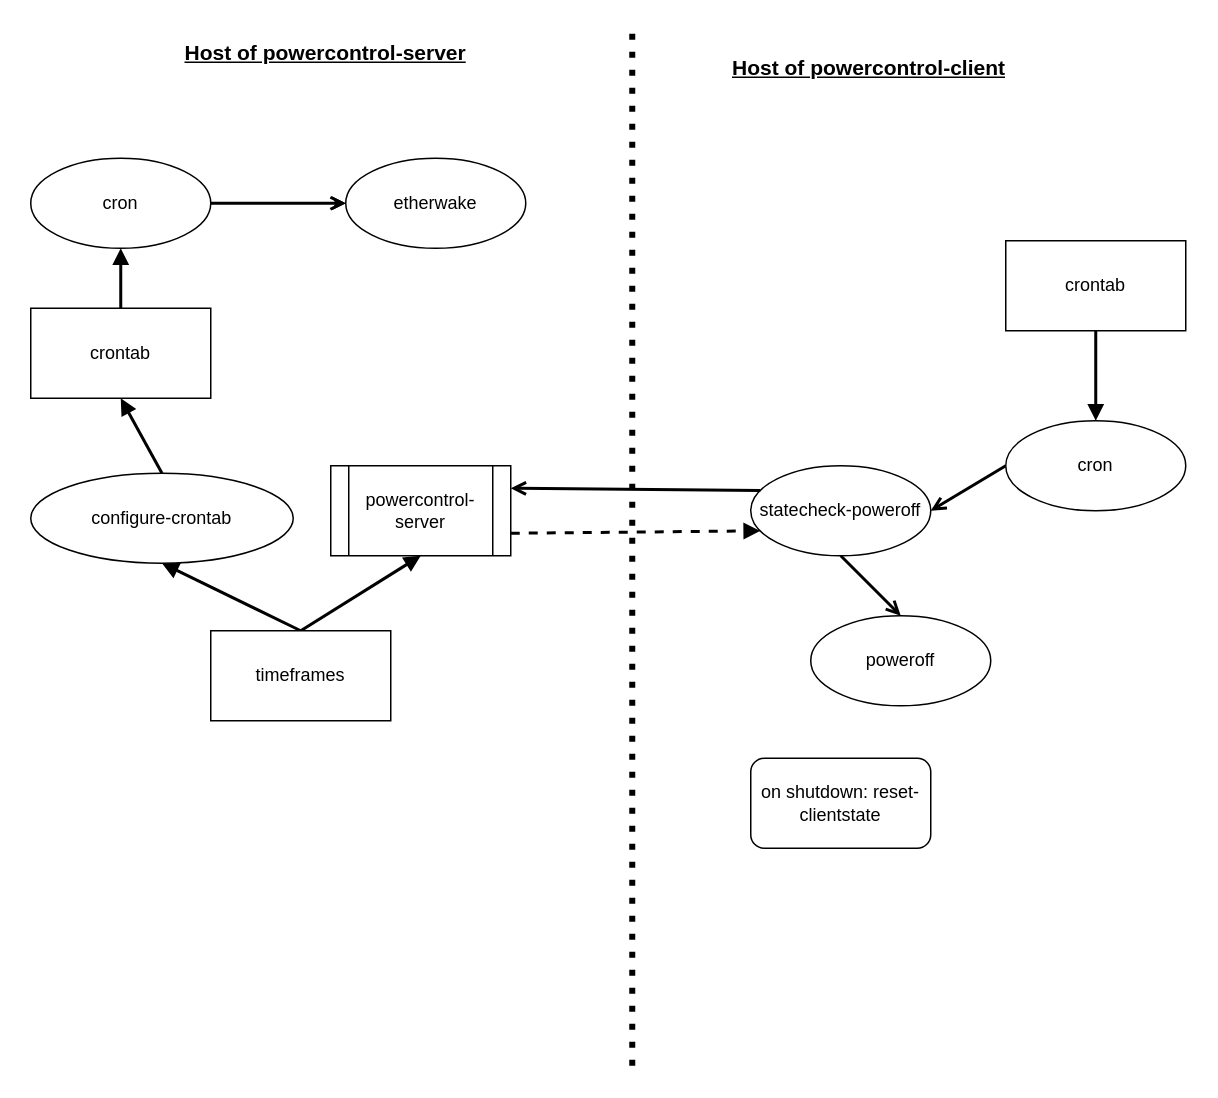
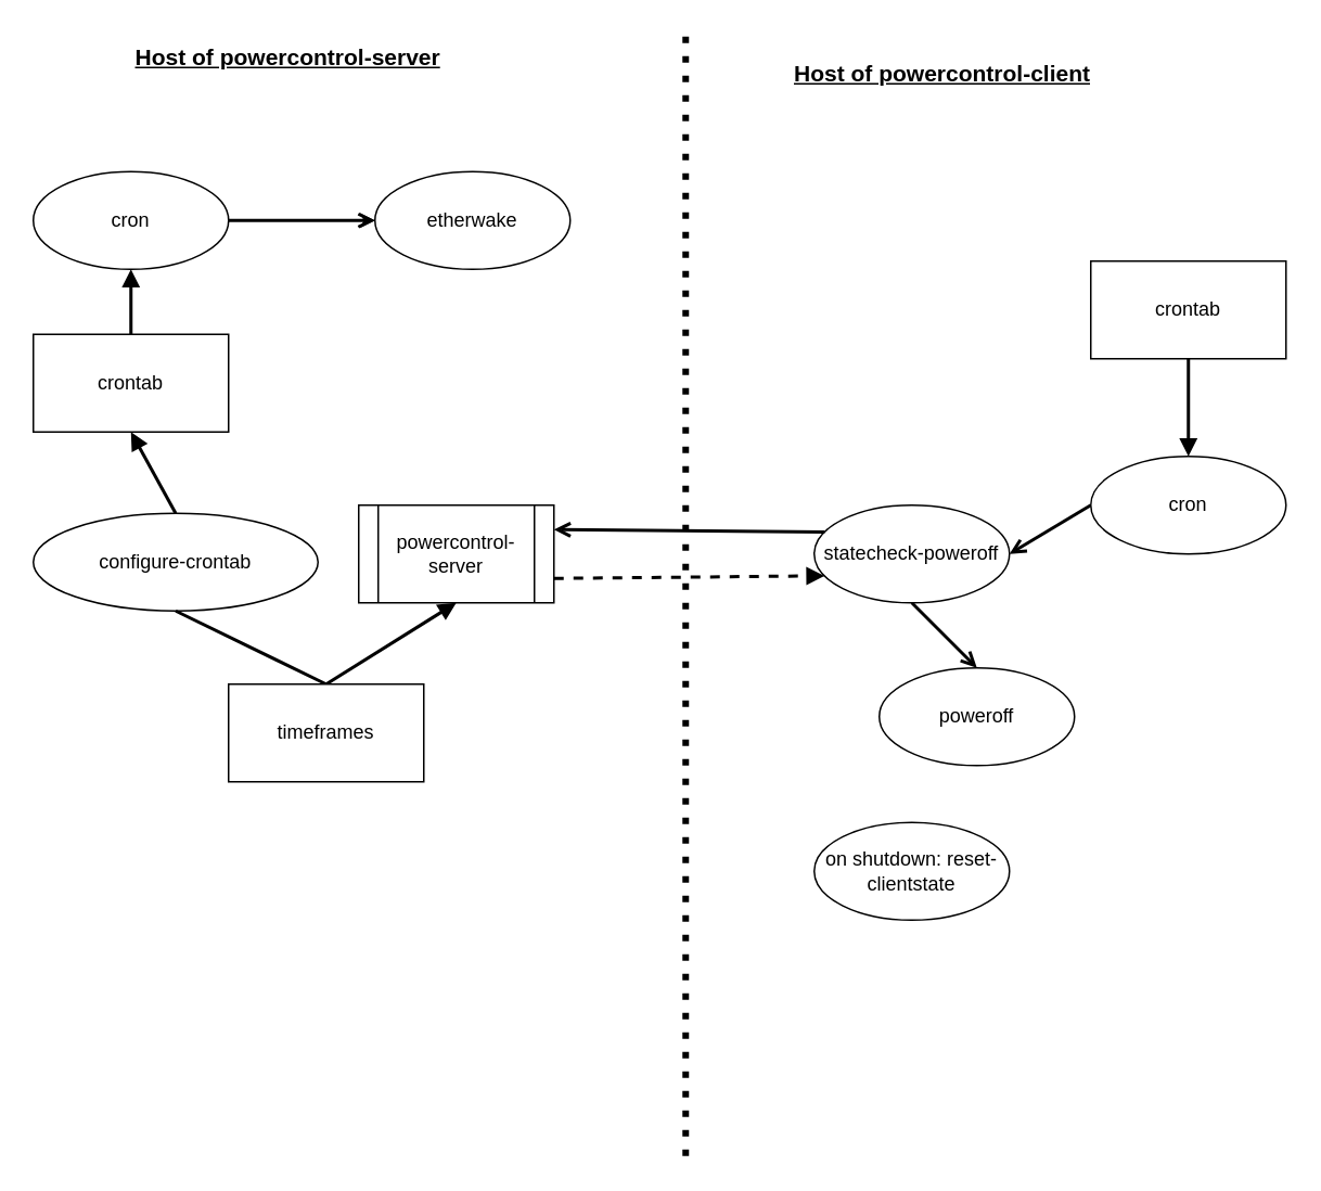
  <mxCell id="0" />
  <mxCell id="1" parent="0" />
  <mxCell id="2" style="edgeStyle=none;rounded=0;orthogonalLoop=1;jettySize=auto;html=1;exitX=1;exitY=0.75;exitDx=0;exitDy=0;entryX=0;entryY=0.75;entryDx=0;entryDy=0;dashed=1;endArrow=block;endFill=1;strokeWidth=2;" edge="1" parent="1" source="3" target="9"><mxGeometry relative="1" as="geometry" /></mxCell>
  <mxCell id="3" value="powercontrol-server" style="shape=process;whiteSpace=wrap;html=1;backgroundOutline=1;fillColor=default;" vertex="1" parent="1"><mxGeometry x="220" y="310" width="120" height="60" as="geometry" /></mxCell>
  <mxCell id="4" style="edgeStyle=none;rounded=0;orthogonalLoop=1;jettySize=auto;html=1;exitX=1;exitY=0.5;exitDx=0;exitDy=0;entryX=0;entryY=0.5;entryDx=0;entryDy=0;" edge="1" parent="1" source="5" target="6"><mxGeometry relative="1" as="geometry" /></mxCell>
  <mxCell id="5" value="cron" style="ellipse;whiteSpace=wrap;html=1;" vertex="1" parent="1"><mxGeometry x="20" y="105" width="120" height="60" as="geometry" /></mxCell>
  <mxCell id="6" value="etherwake" style="ellipse;whiteSpace=wrap;html=1;" vertex="1" parent="1"><mxGeometry x="230" y="105" width="120" height="60" as="geometry" /></mxCell>
  <mxCell id="7" value="" style="endArrow=none;dashed=1;html=1;strokeWidth=4;rounded=0;dashPattern=1 2;" edge="1" parent="1"><mxGeometry width="50" height="50" relative="1" as="geometry"><mxPoint x="421" y="710" as="sourcePoint" /><mxPoint x="421" y="20" as="targetPoint" /></mxGeometry></mxCell>
  <mxCell id="8" style="edgeStyle=none;rounded=0;orthogonalLoop=1;jettySize=auto;html=1;exitX=0.5;exitY=1;exitDx=0;exitDy=0;entryX=0.5;entryY=0;entryDx=0;entryDy=0;endArrow=open;endFill=0;strokeWidth=2;" edge="1" parent="1" source="9" target="20"><mxGeometry relative="1" as="geometry" /></mxCell>
  <mxCell id="9" value="statecheck-poweroff" style="ellipse;whiteSpace=wrap;html=1;" vertex="1" parent="1"><mxGeometry x="500" y="310" width="120" height="60" as="geometry" /></mxCell>
  <mxCell id="10" style="edgeStyle=none;rounded=0;orthogonalLoop=1;jettySize=auto;html=1;exitX=0.5;exitY=0;exitDx=0;exitDy=0;entryX=0.5;entryY=1;entryDx=0;entryDy=0;strokeWidth=2;endArrow=block;endFill=1;" edge="1" parent="1" source="11" target="5"><mxGeometry relative="1" as="geometry" /></mxCell>
  <mxCell id="11" value="crontab" style="whiteSpace=wrap;html=1;" vertex="1" parent="1"><mxGeometry x="20" y="205" width="120" height="60" as="geometry" /></mxCell>
  <mxCell id="12" style="edgeStyle=none;rounded=0;orthogonalLoop=1;jettySize=auto;html=1;exitX=0.5;exitY=0;exitDx=0;exitDy=0;entryX=0.5;entryY=1;entryDx=0;entryDy=0;strokeWidth=2;endArrow=block;endFill=1;" edge="1" parent="1" source="13" target="11"><mxGeometry relative="1" as="geometry" /></mxCell>
  <mxCell id="13" value="configure-crontab" style="ellipse;whiteSpace=wrap;html=1;" vertex="1" parent="1"><mxGeometry x="20" y="315" width="175" height="60" as="geometry" /></mxCell>
  <mxCell id="14" style="edgeStyle=none;rounded=0;orthogonalLoop=1;jettySize=auto;html=1;exitX=0;exitY=0.25;exitDx=0;exitDy=0;entryX=1;entryY=0.25;entryDx=0;entryDy=0;strokeWidth=2;endArrow=open;endFill=0;" edge="1" parent="1" source="9" target="3"><mxGeometry relative="1" as="geometry"><mxPoint x="500" y="340" as="sourcePoint" /><mxPoint x="240" y="520" as="targetPoint" /></mxGeometry></mxCell>
  <mxCell id="15" style="edgeStyle=none;rounded=0;orthogonalLoop=1;jettySize=auto;html=1;exitX=1;exitY=0.5;exitDx=0;exitDy=0;entryX=0;entryY=0.5;entryDx=0;entryDy=0;strokeWidth=2;endArrow=open;endFill=0;" edge="1" parent="1"><mxGeometry relative="1" as="geometry"><mxPoint x="140" y="135" as="sourcePoint" /><mxPoint x="230" y="135" as="targetPoint" /></mxGeometry></mxCell>
- <mxCell id="16" style="edgeStyle=none;rounded=0;orthogonalLoop=1;jettySize=auto;html=1;exitX=0.5;exitY=0;exitDx=0;exitDy=0;entryX=0.5;entryY=1;entryDx=0;entryDy=0;endArrow=block;endFill=1;strokeWidth=2;" edge="1" parent="1" source="18" target="13"><mxGeometry relative="1" as="geometry" /></mxCell>
+ <mxCell id="16" style="edgeStyle=none;rounded=0;orthogonalLoop=1;jettySize=auto;html=1;exitX=0.5;exitY=0;exitDx=0;exitDy=0;entryX=0.5;entryY=1;entryDx=0;entryDy=0;endArrow=none;endFill=1;strokeWidth=2;" edge="1" parent="1" source="18" target="13"><mxGeometry relative="1" as="geometry" /></mxCell>
  <mxCell id="17" style="edgeStyle=none;rounded=0;orthogonalLoop=1;jettySize=auto;html=1;exitX=0.5;exitY=0;exitDx=0;exitDy=0;entryX=0.5;entryY=1;entryDx=0;entryDy=0;endArrow=block;endFill=1;strokeWidth=2;" edge="1" parent="1" source="18" target="3"><mxGeometry relative="1" as="geometry" /></mxCell>
  <mxCell id="18" value="timeframes" style="whiteSpace=wrap;html=1;" vertex="1" parent="1"><mxGeometry x="140" y="420" width="120" height="60" as="geometry" /></mxCell>
- <mxCell id="19" value="on shutdown: reset-clientstate" style="whiteSpace=wrap;html=1;fillColor=default;rounded=1;" vertex="1" parent="1"><mxGeometry x="500" y="505" width="120" height="60" as="geometry" /></mxCell>
+ <mxCell id="19" value="on shutdown: reset-clientstate" style="ellipse;whiteSpace=wrap;html=1;fillColor=default;" vertex="1" parent="1"><mxGeometry x="500" y="505" width="120" height="60" as="geometry" /></mxCell>
  <mxCell id="20" value="poweroff" style="ellipse;whiteSpace=wrap;html=1;" vertex="1" parent="1"><mxGeometry x="540" y="410" width="120" height="60" as="geometry" /></mxCell>
  <mxCell id="21" style="edgeStyle=none;rounded=0;orthogonalLoop=1;jettySize=auto;html=1;exitX=0;exitY=0.5;exitDx=0;exitDy=0;entryX=1;entryY=0.5;entryDx=0;entryDy=0;endArrow=open;endFill=0;strokeWidth=2;" edge="1" parent="1" source="22" target="9"><mxGeometry relative="1" as="geometry" /></mxCell>
  <mxCell id="22" value="cron" style="ellipse;whiteSpace=wrap;html=1;" vertex="1" parent="1"><mxGeometry x="670" y="280" width="120" height="60" as="geometry" /></mxCell>
  <mxCell id="23" style="edgeStyle=none;rounded=0;orthogonalLoop=1;jettySize=auto;html=1;exitX=0.5;exitY=0;exitDx=0;exitDy=0;entryX=0.5;entryY=0;entryDx=0;entryDy=0;endArrow=block;endFill=1;strokeWidth=2;" edge="1" parent="1" source="24" target="22"><mxGeometry relative="1" as="geometry" /></mxCell>
  <mxCell id="24" value="&lt;div&gt;crontab&lt;/div&gt;" style="whiteSpace=wrap;html=1;fillColor=default;" vertex="1" parent="1"><mxGeometry x="670" y="160" width="120" height="60" as="geometry" /></mxCell>
- <mxCell id="25" value="&lt;font style=&quot;font-size: 14px&quot;&gt;&lt;u&gt;&lt;b&gt;Host of powercontrol-server&lt;/b&gt;&lt;/u&gt;&lt;/font&gt;" style="text;whiteSpace=wrap;html=1;" vertex="1" parent="1"><mxGeometry x="121" y="20" width="230" height="30" as="geometry" /></mxCell>
+ <mxCell id="25" value="&lt;font style=&quot;font-size: 14px&quot;&gt;&lt;u&gt;&lt;b&gt;Host of powercontrol-server&lt;/b&gt;&lt;/u&gt;&lt;/font&gt;" style="text;whiteSpace=wrap;html=1;" vertex="1" parent="1"><mxGeometry x="81" y="20" width="230" height="30" as="geometry" /></mxCell>
  <mxCell id="26" value="&lt;font style=&quot;font-size: 14px&quot;&gt;&lt;u&gt;&lt;b&gt;Host of powercontrol-client&lt;/b&gt;&lt;/u&gt;&lt;/font&gt;" style="text;whiteSpace=wrap;html=1;" vertex="1" parent="1"><mxGeometry x="486" y="30" width="230" height="30" as="geometry" /></mxCell>
